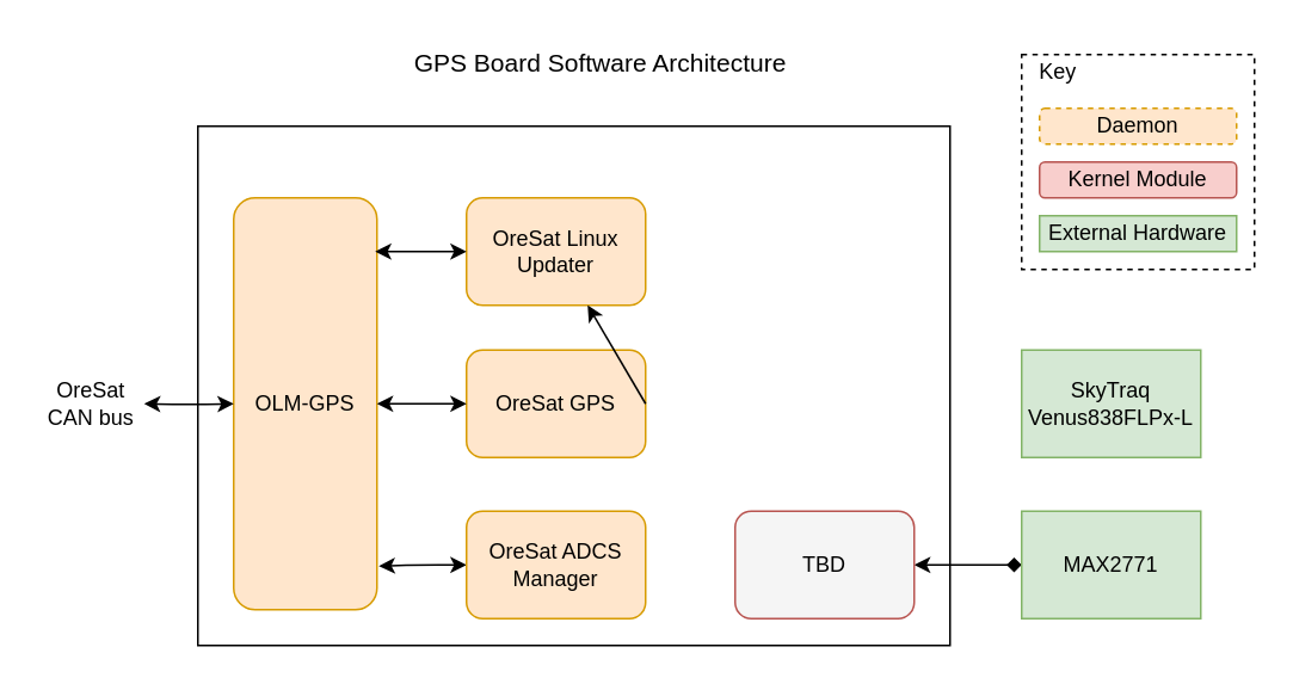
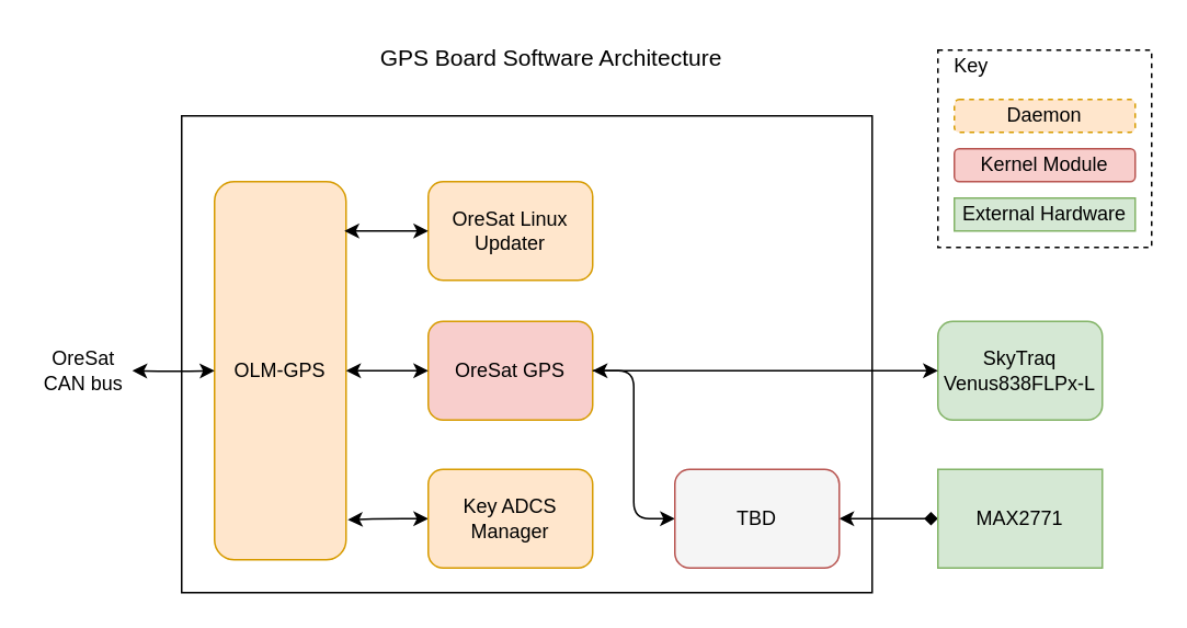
  <mxCell id="0" />
  <mxCell id="1" parent="0" />
  <mxCell id="2" value="" style="rounded=0;whiteSpace=wrap;html=1;" parent="1" vertex="1"><mxGeometry x="110" y="70" width="420" height="290" as="geometry" /></mxCell>
  <mxCell id="3" value="" style="rounded=0;whiteSpace=wrap;html=1;dashed=1;" parent="1" vertex="1"><mxGeometry x="570" y="30" width="130" height="120" as="geometry" /></mxCell>
  <mxCell id="4" value="OLM-GPS" style="rounded=1;whiteSpace=wrap;html=1;fillColor=#ffe6cc;strokeColor=#d79b00;" parent="1" vertex="1"><mxGeometry x="130" y="110" width="80" height="230" as="geometry" /></mxCell>
  <mxCell id="5" value="OreSat Linux&lt;br&gt;Updater" style="rounded=1;whiteSpace=wrap;html=1;fillColor=#ffe6cc;strokeColor=#d79b00;" parent="1" vertex="1"><mxGeometry x="260" y="110" width="100" height="60" as="geometry" /></mxCell>
- <mxCell id="7" value="OreSat GPS" style="rounded=1;whiteSpace=wrap;html=1;fillColor=#ffe6cc;strokeColor=#d79b00;" parent="1" vertex="1"><mxGeometry x="260" y="195" width="100" height="60" as="geometry" /></mxCell>
+ <mxCell id="6" value="" style="edgeStyle=orthogonalEdgeStyle;rounded=1;orthogonalLoop=1;jettySize=auto;html=1;startArrow=classic;startFill=1;endArrow=classic;endFill=1;entryX=0;entryY=0.5;entryDx=0;entryDy=0;exitX=1;exitY=0.5;exitDx=0;exitDy=0;" parent="1" source="7" target="9" edge="1"><mxGeometry relative="1" as="geometry" /></mxCell>
+ <mxCell id="7" value="OreSat GPS" style="rounded=1;whiteSpace=wrap;html=1;fillColor=#f8cecc;strokeColor=#d79b00;" parent="1" vertex="1"><mxGeometry x="260" y="195" width="100" height="60" as="geometry" /></mxCell>
  <mxCell id="8" value="" style="edgeStyle=orthogonalEdgeStyle;rounded=1;orthogonalLoop=1;jettySize=auto;html=1;startArrow=classic;startFill=1;endArrow=diamond;endFill=1;entryX=0;entryY=0.5;entryDx=0;entryDy=0;exitX=1;exitY=0.5;exitDx=0;exitDy=0;" parent="1" source="9" target="10" edge="1"><mxGeometry relative="1" as="geometry"><mxPoint x="526.23" y="325" as="targetPoint" /><Array as="points" /></mxGeometry></mxCell>
  <mxCell id="9" value="TBD" style="rounded=1;whiteSpace=wrap;html=1;fillColor=#f5f5f5;strokeColor=#b85450;" parent="1" vertex="1"><mxGeometry x="410" y="285" width="100" height="60" as="geometry" /></mxCell>
  <mxCell id="10" value="&lt;div&gt;MAX2771&lt;/div&gt;" style="rounded=0;whiteSpace=wrap;html=1;fillColor=#d5e8d4;strokeColor=#82b366;" parent="1" vertex="1"><mxGeometry x="570" y="285" width="100" height="60" as="geometry" /></mxCell>
  <mxCell id="11" value="&lt;font style=&quot;font-size: 14px&quot;&gt;GPS Board Software Architecture&lt;/font&gt;" style="text;html=1;strokeColor=none;fillColor=none;align=center;verticalAlign=middle;whiteSpace=wrap;rounded=0;" parent="1" vertex="1"><mxGeometry x="190" y="20" width="290" height="30" as="geometry" /></mxCell>
  <mxCell id="12" value="Daemon" style="rounded=1;whiteSpace=wrap;html=1;fillColor=#ffe6cc;strokeColor=#d79b00;dashed=1;" parent="1" vertex="1"><mxGeometry x="580" y="60" width="110" height="20" as="geometry" /></mxCell>
  <mxCell id="13" value="External Hardware" style="rounded=0;whiteSpace=wrap;html=1;fillColor=#d5e8d4;strokeColor=#82b366;" parent="1" vertex="1"><mxGeometry x="580" y="120" width="110" height="20" as="geometry" /></mxCell>
  <mxCell id="14" value="Key" style="text;html=1;align=center;verticalAlign=middle;resizable=0;points=[];autosize=1;" parent="1" vertex="1"><mxGeometry x="570" y="30" width="40" height="20" as="geometry" /></mxCell>
  <mxCell id="15" value="" style="endArrow=classic;startArrow=classic;html=1;entryX=0;entryY=0.5;entryDx=0;entryDy=0;startFill=1;endFill=1;exitX=1;exitY=0.5;exitDx=0;exitDy=0;" parent="1" source="4" target="7" edge="1"><mxGeometry width="50" height="50" relative="1" as="geometry"><mxPoint x="211" y="230" as="sourcePoint" /><mxPoint x="150" y="200" as="targetPoint" /></mxGeometry></mxCell>
  <mxCell id="16" value="" style="edgeStyle=orthogonalEdgeStyle;rounded=1;orthogonalLoop=1;jettySize=auto;html=1;startArrow=classic;startFill=1;endArrow=classic;endFill=1;" parent="1" target="4" edge="1"><mxGeometry relative="1" as="geometry"><mxPoint x="80" y="225" as="sourcePoint" /></mxGeometry></mxCell>
  <mxCell id="17" value="OreSat&lt;br&gt;CAN bus" style="text;html=1;align=center;verticalAlign=middle;resizable=0;points=[];autosize=1;" parent="1" vertex="1"><mxGeometry x="20" y="210" width="60" height="30" as="geometry" /></mxCell>
  <mxCell id="18" value="" style="endArrow=classic;startArrow=classic;html=1;entryX=0;entryY=0.5;entryDx=0;entryDy=0;" parent="1" target="5" edge="1"><mxGeometry width="50" height="50" relative="1" as="geometry"><mxPoint x="209" y="140" as="sourcePoint" /><mxPoint x="420" y="130" as="targetPoint" /></mxGeometry></mxCell>
  <mxCell id="19" value="Kernel Module" style="rounded=1;whiteSpace=wrap;html=1;fillColor=#f8cecc;strokeColor=#b85450;" parent="1" vertex="1"><mxGeometry x="580" y="90" width="110" height="20" as="geometry" /></mxCell>
- <mxCell id="20" value="&lt;div&gt;SkyTraq&lt;/div&gt;&lt;div&gt;Venus838FLPx-L&lt;br&gt;&lt;/div&gt;" style="rounded=0;whiteSpace=wrap;html=1;fillColor=#d5e8d4;strokeColor=#82b366;" parent="1" vertex="1"><mxGeometry x="570" y="195" width="100" height="60" as="geometry" /></mxCell>
- <mxCell id="21" value="" style="endArrow=classic;html=1;exitX=1;exitY=0.5;exitDx=0;exitDy=0;" parent="1" source="7" target="5" edge="1"><mxGeometry width="50" height="50" relative="1" as="geometry"><mxPoint x="360" y="235" as="sourcePoint" /><mxPoint x="410" y="185" as="targetPoint" /></mxGeometry></mxCell>
+ <mxCell id="20" value="&lt;div&gt;SkyTraq&lt;/div&gt;&lt;div&gt;Venus838FLPx-L&lt;br&gt;&lt;/div&gt;" style="whiteSpace=wrap;html=1;fillColor=#d5e8d4;strokeColor=#82b366;rounded=1;" parent="1" vertex="1"><mxGeometry x="570" y="195" width="100" height="60" as="geometry" /></mxCell>
+ <mxCell id="21" value="" style="endArrow=classic;html=1;entryX=0;entryY=0.5;entryDx=0;entryDy=0;exitX=1;exitY=0.5;exitDx=0;exitDy=0;" parent="1" source="7" target="20" edge="1"><mxGeometry width="50" height="50" relative="1" as="geometry"><mxPoint x="360" y="235" as="sourcePoint" /><mxPoint x="410" y="185" as="targetPoint" /></mxGeometry></mxCell>
  <mxCell id="22" value="" style="edgeStyle=orthogonalEdgeStyle;rounded=1;orthogonalLoop=1;jettySize=auto;html=1;startArrow=classic;startFill=1;endArrow=classic;endFill=1;entryX=1.013;entryY=0.894;entryDx=0;entryDy=0;entryPerimeter=0;" parent="1" source="23" target="4" edge="1"><mxGeometry relative="1" as="geometry"><mxPoint x="210" y="318" as="targetPoint" /></mxGeometry></mxCell>
- <mxCell id="23" value="OreSat ADCS Manager" style="rounded=1;whiteSpace=wrap;html=1;fillColor=#ffe6cc;strokeColor=#d79b00;" parent="1" vertex="1"><mxGeometry x="260" y="285" width="100" height="60" as="geometry" /></mxCell>
+ <mxCell id="23" value="Key ADCS Manager" style="rounded=1;whiteSpace=wrap;html=1;fillColor=#ffe6cc;strokeColor=#d79b00;" parent="1" vertex="1"><mxGeometry x="260" y="285" width="100" height="60" as="geometry" /></mxCell>
